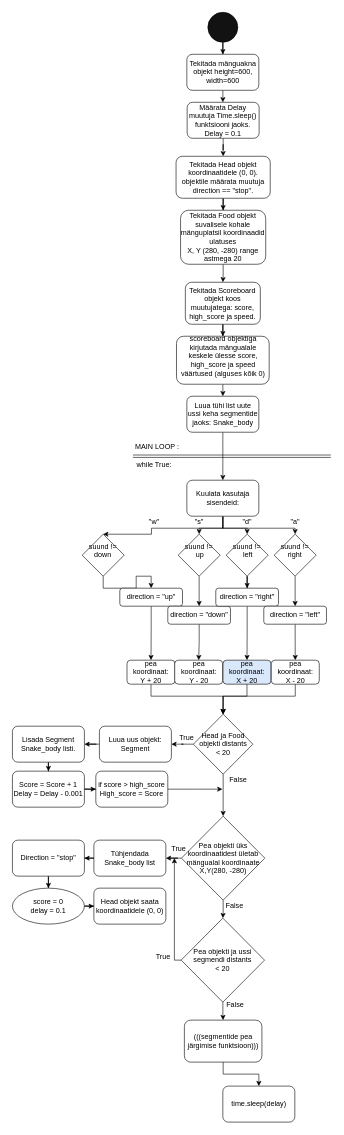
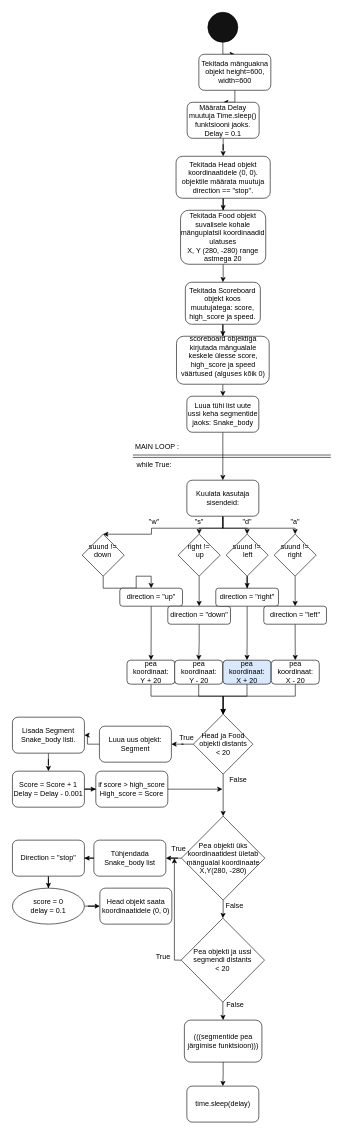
  <mxCell id="0" />
  <mxCell id="1" parent="0" />
  <mxCell id="2" style="edgeStyle=orthogonalEdgeStyle;rounded=0;orthogonalLoop=1;jettySize=auto;html=1;entryX=0.5;entryY=0;entryDx=0;entryDy=0;" parent="1" source="3" target="5" edge="1"><mxGeometry relative="1" as="geometry" /></mxCell>
  <mxCell id="3" value="" style="ellipse;whiteSpace=wrap;html=1;aspect=fixed;fillColor=#121212;" parent="1" vertex="1"><mxGeometry x="345.75" y="20" width="50" height="50" as="geometry" /></mxCell>
  <mxCell id="4" style="edgeStyle=orthogonalEdgeStyle;rounded=0;orthogonalLoop=1;jettySize=auto;html=1;entryX=0.5;entryY=0;entryDx=0;entryDy=0;" parent="1" source="5" target="51" edge="1"><mxGeometry relative="1" as="geometry" /></mxCell>
- <mxCell id="5" value="Tekitada mänguakna objekt height=600, width=600" style="rounded=1;whiteSpace=wrap;html=1;fillColor=#FFFFFF;" parent="1" vertex="1"><mxGeometry x="310.75" y="90" width="120" height="60" as="geometry" /></mxCell>
+ <mxCell id="5" value="Tekitada mänguakna objekt height=600, width=600" style="rounded=1;whiteSpace=wrap;html=1;fillColor=#FFFFFF;" parent="1" vertex="1"><mxGeometry x="330.75" y="90" width="120" height="60" as="geometry" /></mxCell>
  <mxCell id="6" style="edgeStyle=orthogonalEdgeStyle;rounded=0;orthogonalLoop=1;jettySize=auto;html=1;entryX=0.5;entryY=0;entryDx=0;entryDy=0;" parent="1" source="7" target="9" edge="1"><mxGeometry relative="1" as="geometry" /></mxCell>
  <mxCell id="7" value="Tekitada Head objekt koordinaatidele (0, 0). objektile määrata muutuja direction == &quot;stop&quot;." style="rounded=1;whiteSpace=wrap;html=1;fillColor=#FFFFFF;" parent="1" vertex="1"><mxGeometry x="292.75" y="260" width="157" height="70" as="geometry" /></mxCell>
  <mxCell id="8" style="edgeStyle=orthogonalEdgeStyle;rounded=0;orthogonalLoop=1;jettySize=auto;html=1;entryX=0.5;entryY=0;entryDx=0;entryDy=0;" parent="1" source="9" target="11" edge="1"><mxGeometry relative="1" as="geometry" /></mxCell>
  <mxCell id="9" value="&lt;div&gt;Tekitada Food objekt suvalisele kohale mänguplatsil koordinaadid ulatuses&lt;/div&gt;&lt;div&gt;X, Y (280, -280) range astmega 20&lt;br&gt;&lt;/div&gt;" style="rounded=1;whiteSpace=wrap;html=1;fillColor=#FFFFFF;" parent="1" vertex="1"><mxGeometry x="300.25" y="350" width="142" height="90" as="geometry" /></mxCell>
  <mxCell id="10" style="edgeStyle=orthogonalEdgeStyle;rounded=0;orthogonalLoop=1;jettySize=auto;html=1;entryX=0.5;entryY=0;entryDx=0;entryDy=0;" parent="1" source="11" target="13" edge="1"><mxGeometry relative="1" as="geometry" /></mxCell>
  <mxCell id="11" value="&lt;div&gt;Tekitada Scoreboard objekt koos muutujatega: score, high_score ja speed.&lt;/div&gt;" style="rounded=1;whiteSpace=wrap;html=1;fillColor=#FFFFFF;" parent="1" vertex="1"><mxGeometry x="308.25" y="470" width="125" height="70" as="geometry" /></mxCell>
  <mxCell id="12" style="edgeStyle=orthogonalEdgeStyle;rounded=0;orthogonalLoop=1;jettySize=auto;html=1;entryX=0.5;entryY=0;entryDx=0;entryDy=0;" parent="1" source="13" target="56" edge="1"><mxGeometry relative="1" as="geometry" /></mxCell>
  <mxCell id="13" value="&lt;div&gt;scoreboard objektiga kirjutada mängualale keskele ülesse score, high_score ja speed väärtused (alguses kõik 0)&lt;br&gt;&lt;/div&gt;&lt;div&gt;&lt;br&gt;&lt;/div&gt;" style="rounded=1;whiteSpace=wrap;html=1;fillColor=#FFFFFF;" parent="1" vertex="1"><mxGeometry x="293.5" y="560" width="154.5" height="80" as="geometry" /></mxCell>
  <mxCell id="14" value="MAIN LOOP :" style="text;html=1;align=center;verticalAlign=middle;resizable=0;points=[];autosize=1;strokeColor=none;fillColor=none;" parent="1" vertex="1"><mxGeometry x="210.75" y="730" width="100" height="30" as="geometry" /></mxCell>
  <mxCell id="15" style="edgeStyle=orthogonalEdgeStyle;rounded=0;orthogonalLoop=1;jettySize=auto;html=1;entryX=0.5;entryY=0;entryDx=0;entryDy=0;" parent="1" source="19" target="24" edge="1"><mxGeometry relative="1" as="geometry" /></mxCell>
  <mxCell id="16" style="edgeStyle=orthogonalEdgeStyle;rounded=0;orthogonalLoop=1;jettySize=auto;html=1;entryX=0.5;entryY=0;entryDx=0;entryDy=0;" parent="1" source="19" target="22" edge="1"><mxGeometry relative="1" as="geometry"><mxPoint x="255.75" y="880" as="targetPoint" /><Array as="points"><mxPoint x="370.75" y="880" /><mxPoint x="251.75" y="880" /></Array></mxGeometry></mxCell>
  <mxCell id="17" style="edgeStyle=orthogonalEdgeStyle;rounded=0;orthogonalLoop=1;jettySize=auto;html=1;entryX=0.5;entryY=0;entryDx=0;entryDy=0;" parent="1" source="19" target="26" edge="1"><mxGeometry relative="1" as="geometry" /></mxCell>
  <mxCell id="18" style="edgeStyle=orthogonalEdgeStyle;rounded=0;orthogonalLoop=1;jettySize=auto;html=1;entryX=0.5;entryY=0;entryDx=0;entryDy=0;exitX=0.5;exitY=1;exitDx=0;exitDy=0;" parent="1" source="19" target="28" edge="1"><mxGeometry relative="1" as="geometry"><Array as="points"><mxPoint x="370.75" y="880" /><mxPoint x="491.75" y="880" /></Array></mxGeometry></mxCell>
  <mxCell id="19" value="Kuulata kasutaja sisendeid:" style="rounded=1;whiteSpace=wrap;html=1;fillColor=#FFFFFF;" parent="1" vertex="1"><mxGeometry x="310.75" y="800" width="120" height="60" as="geometry" /></mxCell>
  <mxCell id="20" value="" style="shape=link;html=1;rounded=0;" parent="1" edge="1"><mxGeometry width="100" relative="1" as="geometry"><mxPoint x="220.75" y="760" as="sourcePoint" /><mxPoint x="550.75" y="760" as="targetPoint" /></mxGeometry></mxCell>
  <mxCell id="21" style="edgeStyle=orthogonalEdgeStyle;rounded=0;orthogonalLoop=1;jettySize=auto;html=1;entryX=0.5;entryY=0;entryDx=0;entryDy=0;" parent="1" source="22" target="34" edge="1"><mxGeometry relative="1" as="geometry" /></mxCell>
  <mxCell id="22" value="&lt;div&gt;suund != down&lt;br&gt;&lt;/div&gt;&lt;div&gt;&lt;br&gt;&lt;/div&gt;" style="rhombus;whiteSpace=wrap;html=1;fillColor=#FFFFFF;" parent="1" vertex="1"><mxGeometry x="136.25" y="890" width="70" height="70" as="geometry" /></mxCell>
  <mxCell id="23" style="edgeStyle=orthogonalEdgeStyle;rounded=0;orthogonalLoop=1;jettySize=auto;html=1;entryX=0.5;entryY=0;entryDx=0;entryDy=0;" parent="1" source="24" target="36" edge="1"><mxGeometry relative="1" as="geometry" /></mxCell>
- <mxCell id="24" value="&lt;div&gt;suund !=&lt;/div&gt;&lt;div&gt;&amp;nbsp;up&lt;br&gt;&lt;/div&gt;&lt;div&gt;&lt;br&gt;&lt;/div&gt;" style="rhombus;whiteSpace=wrap;html=1;fillColor=#FFFFFF;" parent="1" vertex="1"><mxGeometry x="296.25" y="890" width="70" height="70" as="geometry" /></mxCell>
+ <mxCell id="24" value="&lt;div&gt;right !=&lt;/div&gt;&lt;div&gt;&amp;nbsp;up&lt;br&gt;&lt;/div&gt;&lt;div&gt;&lt;br&gt;&lt;/div&gt;" style="rhombus;whiteSpace=wrap;html=1;fillColor=#FFFFFF;" parent="1" vertex="1"><mxGeometry x="296.25" y="890" width="70" height="70" as="geometry" /></mxCell>
  <mxCell id="25" style="edgeStyle=orthogonalEdgeStyle;rounded=0;orthogonalLoop=1;jettySize=auto;html=1;entryX=0.5;entryY=0;entryDx=0;entryDy=0;" parent="1" source="26" target="38" edge="1"><mxGeometry relative="1" as="geometry" /></mxCell>
  <mxCell id="26" value="&lt;div&gt;suund !=&lt;/div&gt;&lt;div&gt;&amp;nbsp;left&lt;br&gt;&lt;/div&gt;&lt;div&gt;&lt;br&gt;&lt;/div&gt;" style="rhombus;whiteSpace=wrap;html=1;fillColor=#FFFFFF;" parent="1" vertex="1"><mxGeometry x="376.25" y="890" width="70" height="70" as="geometry" /></mxCell>
  <mxCell id="27" style="edgeStyle=orthogonalEdgeStyle;rounded=0;orthogonalLoop=1;jettySize=auto;html=1;entryX=0.5;entryY=0;entryDx=0;entryDy=0;" parent="1" source="28" target="40" edge="1"><mxGeometry relative="1" as="geometry" /></mxCell>
  <mxCell id="28" value="&lt;div&gt;suund != right&lt;br&gt;&lt;/div&gt;&lt;div&gt;&lt;br&gt;&lt;/div&gt;" style="rhombus;whiteSpace=wrap;html=1;fillColor=#FFFFFF;" parent="1" vertex="1"><mxGeometry x="456.25" y="890" width="70" height="70" as="geometry" /></mxCell>
  <mxCell id="29" value="&quot;w&quot;" style="text;html=1;align=center;verticalAlign=middle;resizable=0;points=[];autosize=1;strokeColor=none;fillColor=none;" parent="1" vertex="1"><mxGeometry x="235.75" y="855" width="40" height="30" as="geometry" /></mxCell>
  <mxCell id="30" value="&quot;s&quot;" style="text;html=1;align=center;verticalAlign=middle;resizable=0;points=[];autosize=1;strokeColor=none;fillColor=none;" parent="1" vertex="1"><mxGeometry x="310.75" y="855" width="40" height="30" as="geometry" /></mxCell>
  <mxCell id="31" value="&quot;d&quot;" style="text;html=1;align=center;verticalAlign=middle;resizable=0;points=[];autosize=1;strokeColor=none;fillColor=none;" parent="1" vertex="1"><mxGeometry x="391.25" y="855" width="40" height="30" as="geometry" /></mxCell>
  <mxCell id="32" value="&quot;a&quot;" style="text;html=1;align=center;verticalAlign=middle;resizable=0;points=[];autosize=1;strokeColor=none;fillColor=none;" parent="1" vertex="1"><mxGeometry x="471.25" y="855" width="40" height="30" as="geometry" /></mxCell>
  <mxCell id="33" style="edgeStyle=orthogonalEdgeStyle;rounded=0;orthogonalLoop=1;jettySize=auto;html=1;entryX=0.5;entryY=0;entryDx=0;entryDy=0;" parent="1" source="34" target="43" edge="1"><mxGeometry relative="1" as="geometry" /></mxCell>
  <mxCell id="34" value="direction = &quot;up&quot;" style="rounded=1;whiteSpace=wrap;html=1;fillColor=#FFFFFF;" parent="1" vertex="1"><mxGeometry x="199" y="980" width="104.5" height="30" as="geometry" /></mxCell>
  <mxCell id="35" style="edgeStyle=orthogonalEdgeStyle;rounded=0;orthogonalLoop=1;jettySize=auto;html=1;entryX=0.5;entryY=0;entryDx=0;entryDy=0;" parent="1" source="36" target="45" edge="1"><mxGeometry relative="1" as="geometry" /></mxCell>
  <mxCell id="36" value="direction = &quot;down&quot;" style="rounded=1;whiteSpace=wrap;html=1;fillColor=#FFFFFF;" parent="1" vertex="1"><mxGeometry x="279" y="1010" width="104.5" height="30" as="geometry" /></mxCell>
  <mxCell id="37" style="edgeStyle=orthogonalEdgeStyle;rounded=0;orthogonalLoop=1;jettySize=auto;html=1;entryX=0.5;entryY=0;entryDx=0;entryDy=0;" parent="1" source="38" target="47" edge="1"><mxGeometry relative="1" as="geometry" /></mxCell>
  <mxCell id="38" value="direction = &quot;right&quot;" style="rounded=1;whiteSpace=wrap;html=1;fillColor=#FFFFFF;" parent="1" vertex="1"><mxGeometry x="359" y="980" width="104.5" height="30" as="geometry" /></mxCell>
  <mxCell id="39" style="edgeStyle=orthogonalEdgeStyle;rounded=0;orthogonalLoop=1;jettySize=auto;html=1;entryX=0.5;entryY=0;entryDx=0;entryDy=0;" parent="1" source="40" target="49" edge="1"><mxGeometry relative="1" as="geometry" /></mxCell>
  <mxCell id="40" value="direction = &quot;left&quot;" style="rounded=1;whiteSpace=wrap;html=1;fillColor=#FFFFFF;" parent="1" vertex="1"><mxGeometry x="439" y="1010" width="104.5" height="30" as="geometry" /></mxCell>
  <mxCell id="41" value="while True:" style="text;html=1;align=center;verticalAlign=middle;resizable=0;points=[];autosize=1;strokeColor=none;fillColor=none;" parent="1" vertex="1"><mxGeometry x="216.25" y="760" width="80" height="30" as="geometry" /></mxCell>
  <mxCell id="42" style="edgeStyle=orthogonalEdgeStyle;rounded=0;orthogonalLoop=1;jettySize=auto;html=1;entryX=0.5;entryY=0;entryDx=0;entryDy=0;" parent="1" source="43" target="54" edge="1"><mxGeometry relative="1" as="geometry"><Array as="points"><mxPoint x="251" y="1160" /><mxPoint x="371" y="1160" /></Array></mxGeometry></mxCell>
  <mxCell id="43" value="&lt;div&gt;pea koordinaat:&lt;/div&gt;&lt;div&gt;Y + 20&lt;br&gt;&lt;/div&gt;" style="rounded=1;whiteSpace=wrap;html=1;fillColor=#FFFFFF;" parent="1" vertex="1"><mxGeometry x="211" y="1100" width="80" height="40" as="geometry" /></mxCell>
+ <mxCell id="44" style="edgeStyle=orthogonalEdgeStyle;rounded=0;orthogonalLoop=1;jettySize=auto;html=1;entryX=0.5;entryY=0;entryDx=0;entryDy=0;" parent="1" source="45" target="54" edge="1"><mxGeometry relative="1" as="geometry"><Array as="points"><mxPoint x="330" y="1160" /><mxPoint x="371" y="1160" /></Array></mxGeometry></mxCell>
  <mxCell id="45" value="&lt;div&gt;pea koordinaat:&lt;/div&gt;&lt;div&gt;Y - 20&lt;br&gt;&lt;/div&gt;" style="rounded=1;whiteSpace=wrap;html=1;fillColor=#FFFFFF;" parent="1" vertex="1"><mxGeometry x="290.5" y="1100" width="80" height="40" as="geometry" /></mxCell>
  <mxCell id="46" value="" style="edgeStyle=orthogonalEdgeStyle;rounded=0;orthogonalLoop=1;jettySize=auto;html=1;" parent="1" source="47" target="54" edge="1"><mxGeometry relative="1" as="geometry"><Array as="points"><mxPoint x="411" y="1160" /><mxPoint x="371" y="1160" /></Array></mxGeometry></mxCell>
  <mxCell id="47" value="&lt;div&gt;pea koordinaat:&lt;/div&gt;&lt;div&gt;X + 20&lt;br&gt;&lt;/div&gt;" style="rounded=1;whiteSpace=wrap;html=1;fillColor=#dae8fc;" parent="1" vertex="1"><mxGeometry x="371" y="1100" width="80" height="40" as="geometry" /></mxCell>
  <mxCell id="48" style="edgeStyle=orthogonalEdgeStyle;rounded=0;orthogonalLoop=1;jettySize=auto;html=1;entryX=0.5;entryY=0;entryDx=0;entryDy=0;" parent="1" source="49" target="54" edge="1"><mxGeometry relative="1" as="geometry"><Array as="points"><mxPoint x="492" y="1160" /><mxPoint x="371" y="1160" /></Array></mxGeometry></mxCell>
  <mxCell id="49" value="&lt;div&gt;pea koordinaat:&lt;/div&gt;&lt;div&gt;X - 20&lt;br&gt;&lt;/div&gt;" style="rounded=1;whiteSpace=wrap;html=1;fillColor=#FFFFFF;" parent="1" vertex="1"><mxGeometry x="451.5" y="1100" width="80" height="40" as="geometry" /></mxCell>
  <mxCell id="50" style="edgeStyle=orthogonalEdgeStyle;rounded=0;orthogonalLoop=1;jettySize=auto;html=1;entryX=0.5;entryY=0;entryDx=0;entryDy=0;" parent="1" source="51" target="7" edge="1"><mxGeometry relative="1" as="geometry" /></mxCell>
  <mxCell id="51" value="&lt;div&gt;Määrata Delay muutuja Time.sleep()&lt;/div&gt;&lt;div&gt;funktsiooni jaoks.&lt;/div&gt;&lt;div&gt;Delay = 0.1&lt;br&gt;&lt;/div&gt;" style="rounded=1;whiteSpace=wrap;html=1;fillColor=#FFFFFF;" parent="1" vertex="1"><mxGeometry x="311.25" y="170" width="120" height="60" as="geometry" /></mxCell>
  <mxCell id="52" style="edgeStyle=orthogonalEdgeStyle;rounded=0;orthogonalLoop=1;jettySize=auto;html=1;entryX=1;entryY=0.5;entryDx=0;entryDy=0;" parent="1" source="54" target="58" edge="1"><mxGeometry relative="1" as="geometry" /></mxCell>
  <mxCell id="53" style="edgeStyle=orthogonalEdgeStyle;rounded=0;orthogonalLoop=1;jettySize=auto;html=1;entryX=0.5;entryY=0;entryDx=0;entryDy=0;" parent="1" source="54" target="66" edge="1"><mxGeometry relative="1" as="geometry" /></mxCell>
  <mxCell id="54" value="&lt;div&gt;Head ja Food objekti distants&lt;/div&gt;&lt;div&gt;&amp;lt; 20&lt;/div&gt;" style="rhombus;whiteSpace=wrap;html=1;fillColor=#FFFFFF;" parent="1" vertex="1"><mxGeometry x="321.63" y="1190" width="99.25" height="100" as="geometry" /></mxCell>
  <mxCell id="55" style="edgeStyle=orthogonalEdgeStyle;rounded=0;orthogonalLoop=1;jettySize=auto;html=1;entryX=0.5;entryY=0;entryDx=0;entryDy=0;" parent="1" source="56" target="19" edge="1"><mxGeometry relative="1" as="geometry" /></mxCell>
  <mxCell id="56" value="Luua tühi list uute ussi keha segmentide jaoks: Snake_body" style="rounded=1;whiteSpace=wrap;html=1;fillColor=#FFFFFF;" parent="1" vertex="1"><mxGeometry x="310.75" y="660" width="120" height="60" as="geometry" /></mxCell>
  <mxCell id="57" style="edgeStyle=orthogonalEdgeStyle;rounded=0;orthogonalLoop=1;jettySize=auto;html=1;entryX=1;entryY=0.5;entryDx=0;entryDy=0;" parent="1" source="58" target="61" edge="1"><mxGeometry relative="1" as="geometry" /></mxCell>
  <mxCell id="58" value="Luua uus objekt: Segment" style="rounded=1;whiteSpace=wrap;html=1;fillColor=#FFFFFF;" parent="1" vertex="1"><mxGeometry x="165" y="1210" width="120" height="60" as="geometry" /></mxCell>
  <mxCell id="59" value="True" style="text;html=1;align=center;verticalAlign=middle;resizable=0;points=[];autosize=1;strokeColor=none;fillColor=none;" parent="1" vertex="1"><mxGeometry x="285" y="1215" width="50" height="30" as="geometry" /></mxCell>
  <mxCell id="60" style="edgeStyle=orthogonalEdgeStyle;rounded=0;orthogonalLoop=1;jettySize=auto;html=1;entryX=0.5;entryY=0;entryDx=0;entryDy=0;" parent="1" source="61" target="63" edge="1"><mxGeometry relative="1" as="geometry" /></mxCell>
- <mxCell id="61" value="Lisada Segment Snake_body listi." style="rounded=1;whiteSpace=wrap;html=1;fillColor=#FFFFFF;" parent="1" vertex="1"><mxGeometry x="20" y="1210" width="120" height="60" as="geometry" /></mxCell>
+ <mxCell id="61" value="Lisada Segment Snake_body listi." style="rounded=1;whiteSpace=wrap;html=1;fillColor=#FFFFFF;" parent="1" vertex="1"><mxGeometry x="20" y="1195" width="120" height="60" as="geometry" /></mxCell>
  <mxCell id="62" style="edgeStyle=orthogonalEdgeStyle;rounded=0;orthogonalLoop=1;jettySize=auto;html=1;entryX=0;entryY=0.5;entryDx=0;entryDy=0;" edge="1" parent="1" source="63" target="74"><mxGeometry relative="1" as="geometry" /></mxCell>
  <mxCell id="63" value="&lt;div&gt;Score = Score + 1&lt;/div&gt;&lt;div&gt;Delay = Delay - 0.001&lt;br&gt;&lt;/div&gt;" style="rounded=1;whiteSpace=wrap;html=1;fillColor=#FFFFFF;" parent="1" vertex="1"><mxGeometry x="20" y="1285" width="120" height="60" as="geometry" /></mxCell>
  <mxCell id="64" style="edgeStyle=orthogonalEdgeStyle;rounded=0;orthogonalLoop=1;jettySize=auto;html=1;entryX=1;entryY=0.5;entryDx=0;entryDy=0;" parent="1" source="66" target="69" edge="1"><mxGeometry relative="1" as="geometry" /></mxCell>
  <mxCell id="65" style="edgeStyle=orthogonalEdgeStyle;rounded=0;orthogonalLoop=1;jettySize=auto;html=1;entryX=0.5;entryY=0;entryDx=0;entryDy=0;" edge="1" parent="1" source="66" target="79"><mxGeometry relative="1" as="geometry" /></mxCell>
  <mxCell id="66" value="Pea objekti üks koordinaatidest ületab mängualal koordinaate X,Y(280, -280)" style="rhombus;whiteSpace=wrap;html=1;fillColor=#FFFFFF;" parent="1" vertex="1"><mxGeometry x="301.77" y="1360" width="138.95" height="140" as="geometry" /></mxCell>
  <mxCell id="67" value="&lt;div&gt;False&lt;/div&gt;" style="text;html=1;align=center;verticalAlign=middle;resizable=0;points=[];autosize=1;strokeColor=none;fillColor=none;" parent="1" vertex="1"><mxGeometry x="371" y="1285" width="50" height="30" as="geometry" /></mxCell>
  <mxCell id="68" style="edgeStyle=orthogonalEdgeStyle;rounded=0;orthogonalLoop=1;jettySize=auto;html=1;entryX=1;entryY=0.5;entryDx=0;entryDy=0;" parent="1" source="69" target="72" edge="1"><mxGeometry relative="1" as="geometry" /></mxCell>
  <mxCell id="69" value="Tühjendada Snake_body list" style="rounded=1;whiteSpace=wrap;html=1;fillColor=#FFFFFF;" parent="1" vertex="1"><mxGeometry x="155.75" y="1400" width="120" height="60" as="geometry" /></mxCell>
  <mxCell id="70" value="True" style="text;html=1;align=center;verticalAlign=middle;resizable=0;points=[];autosize=1;strokeColor=none;fillColor=none;" parent="1" vertex="1"><mxGeometry x="271.63" y="1400" width="50" height="30" as="geometry" /></mxCell>
  <mxCell id="71" style="edgeStyle=orthogonalEdgeStyle;rounded=0;orthogonalLoop=1;jettySize=auto;html=1;entryX=0.5;entryY=0;entryDx=0;entryDy=0;" edge="1" parent="1" source="72" target="76"><mxGeometry relative="1" as="geometry" /></mxCell>
  <mxCell id="72" value="Direction = &quot;stop&quot;" style="rounded=1;whiteSpace=wrap;html=1;fillColor=#FFFFFF;" parent="1" vertex="1"><mxGeometry x="20" y="1400" width="120" height="60" as="geometry" /></mxCell>
  <mxCell id="73" style="edgeStyle=orthogonalEdgeStyle;rounded=0;orthogonalLoop=1;jettySize=auto;html=1;" edge="1" parent="1" source="74"><mxGeometry relative="1" as="geometry"><mxPoint x="370" y="1315" as="targetPoint" /></mxGeometry></mxCell>
  <mxCell id="74" value="&lt;div&gt;if score &amp;gt; high_score&lt;/div&gt;&lt;div&gt;High_score = Score&lt;br&gt;&lt;/div&gt;" style="rounded=1;whiteSpace=wrap;html=1;fillColor=#FFFFFF;" vertex="1" parent="1"><mxGeometry x="159" y="1285" width="120" height="60" as="geometry" /></mxCell>
  <mxCell id="75" style="edgeStyle=orthogonalEdgeStyle;rounded=0;orthogonalLoop=1;jettySize=auto;html=1;entryX=0;entryY=0.5;entryDx=0;entryDy=0;" edge="1" parent="1" source="76" target="80"><mxGeometry relative="1" as="geometry" /></mxCell>
  <mxCell id="76" value="&lt;div&gt;score = 0&lt;/div&gt;delay = 0.1" style="ellipse;whiteSpace=wrap;html=1;fillColor=#FFFFFF;" vertex="1" parent="1"><mxGeometry x="20" y="1480" width="120" height="60" as="geometry" /></mxCell>
  <mxCell id="77" style="edgeStyle=orthogonalEdgeStyle;rounded=0;orthogonalLoop=1;jettySize=auto;html=1;" edge="1" parent="1" source="79"><mxGeometry relative="1" as="geometry"><mxPoint x="290" y="1430" as="targetPoint" /><Array as="points"><mxPoint x="290" y="1600" /></Array></mxGeometry></mxCell>
  <mxCell id="78" style="edgeStyle=orthogonalEdgeStyle;rounded=0;orthogonalLoop=1;jettySize=auto;html=1;entryX=0.5;entryY=0;entryDx=0;entryDy=0;" edge="1" parent="1" source="79" target="84"><mxGeometry relative="1" as="geometry" /></mxCell>
  <mxCell id="79" value="&lt;div&gt;Pea objekti ja ussi segmendi distants&lt;/div&gt;&lt;div&gt;&amp;lt; 20&lt;br&gt;&lt;/div&gt;" style="rhombus;whiteSpace=wrap;html=1;fillColor=#FFFFFF;" vertex="1" parent="1"><mxGeometry x="301.27" y="1530" width="138.95" height="140" as="geometry" /></mxCell>
- <mxCell id="80" value="Head objekt saata koordinaatidele (0, 0)" style="rounded=1;whiteSpace=wrap;html=1;fillColor=#FFFFFF;" vertex="1" parent="1"><mxGeometry x="155.75" y="1480" width="120" height="60" as="geometry" /></mxCell>
+ <mxCell id="80" value="Head objekt saata koordinaatidele (0, 0)" style="rounded=1;whiteSpace=wrap;html=1;fillColor=#FFFFFF;" vertex="1" parent="1"><mxGeometry x="165.75" y="1480" width="120" height="60" as="geometry" /></mxCell>
  <mxCell id="81" value="True" style="text;html=1;align=center;verticalAlign=middle;resizable=0;points=[];autosize=1;strokeColor=none;fillColor=none;" vertex="1" parent="1"><mxGeometry x="246.25" y="1580" width="50" height="30" as="geometry" /></mxCell>
  <mxCell id="82" value="False" style="text;html=1;align=center;verticalAlign=middle;resizable=0;points=[];autosize=1;strokeColor=none;fillColor=none;" vertex="1" parent="1"><mxGeometry x="365" y="1495" width="50" height="30" as="geometry" /></mxCell>
  <mxCell id="83" style="edgeStyle=orthogonalEdgeStyle;rounded=0;orthogonalLoop=1;jettySize=auto;html=1;entryX=0.5;entryY=0;entryDx=0;entryDy=0;" edge="1" parent="1" source="84" target="86"><mxGeometry relative="1" as="geometry" /></mxCell>
  <mxCell id="84" value="(((segmentide pea järgimise funktsioon)))" style="rounded=1;whiteSpace=wrap;html=1;" vertex="1" parent="1"><mxGeometry x="306.63" y="1700" width="129.25" height="70" as="geometry" /></mxCell>
  <mxCell id="85" value="False" style="text;html=1;align=center;verticalAlign=middle;resizable=0;points=[];autosize=1;strokeColor=none;fillColor=none;" vertex="1" parent="1"><mxGeometry x="366.25" y="1660" width="50" height="30" as="geometry" /></mxCell>
- <mxCell id="86" value="time.sleep(delay)" style="rounded=1;whiteSpace=wrap;html=1;" vertex="1" parent="1"><mxGeometry x="370.75" y="1810" width="120" height="60" as="geometry" /></mxCell>
+ <mxCell id="86" value="time.sleep(delay)" style="rounded=1;whiteSpace=wrap;html=1;" vertex="1" parent="1"><mxGeometry x="310.75" y="1810" width="120" height="60" as="geometry" /></mxCell>
